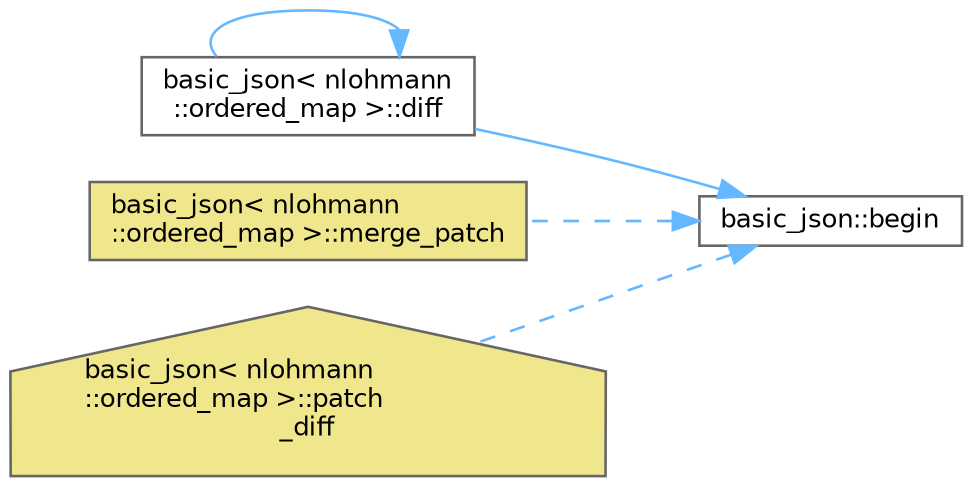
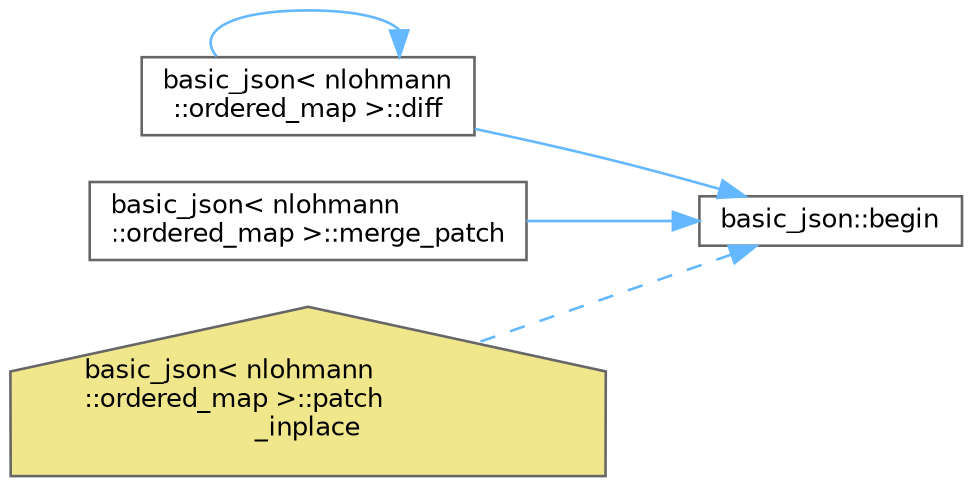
  digraph {
    rankdir=RL
    node [color=grey40 fillcolor=white fontname=Helvetica fontsize=10 shape=box style=filled]
    edge [color=steelblue1 dir=back fontname=Helvetica fontsize=10 labelfontname=Helvetica labelfontsize=10 style=solid]
    n1 [color=gray40 fontcolor=black height=0.2 label="basic_json::begin" width=0.4]
    n2 [height=0.2 label="basic_json\< nlohmann\l::ordered_map \>::diff" width=0.4]
-   n3 [fillcolor=khaki height=0.2 label="basic_json\< nlohmann\l::ordered_map \>::merge_patch" width=0.4]
-   n4 [fillcolor=khaki height=0.2 label="basic_json\< nlohmann\l::ordered_map \>::patch\l_diff" shape=house width=0.4]
+   n3 [height=0.2 label="basic_json\< nlohmann\l::ordered_map \>::merge_patch" width=0.4]
+   n4 [fillcolor=khaki height=0.2 label="basic_json\< nlohmann\l::ordered_map \>::patch\l_inplace" shape=house width=0.4]
    n1 -> n2
-   n1 -> n3 [style=dashed]
+   n1 -> n3
    n1 -> n4 [style=dashed]
    n2 -> n2
  }
